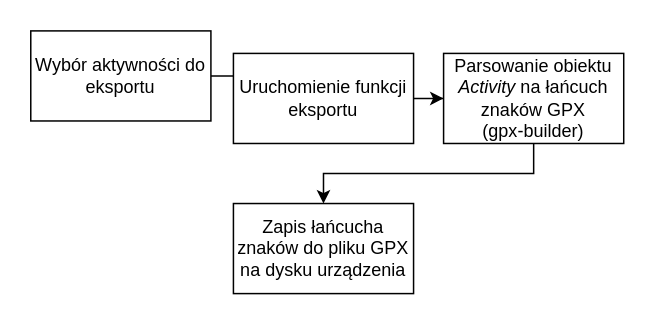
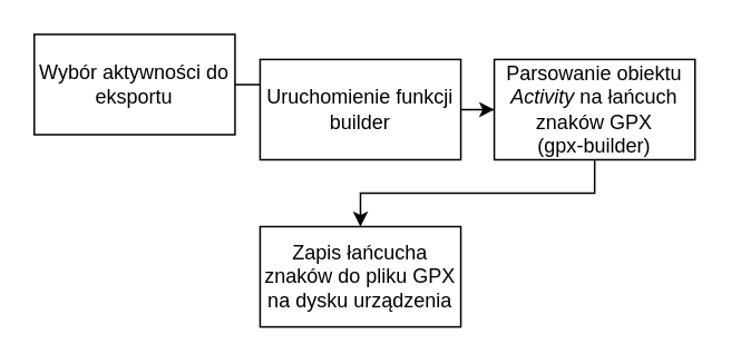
  <mxCell id="0" />
  <mxCell id="1" parent="0" />
  <mxCell id="2" style="edgeStyle=orthogonalEdgeStyle;rounded=0;orthogonalLoop=1;jettySize=auto;html=1;entryX=0;entryY=0.5;entryDx=0;entryDy=0;" edge="1" parent="1" source="3" target="5"><mxGeometry relative="1" as="geometry"><mxPoint x="175" y="165" as="targetPoint" /></mxGeometry></mxCell>
  <mxCell id="3" value="Wybór aktywności do eksportu" style="rounded=0;whiteSpace=wrap;html=1;" vertex="1" parent="1"><mxGeometry x="20" y="20" width="120" height="60" as="geometry" /></mxCell>
  <mxCell id="4" style="edgeStyle=orthogonalEdgeStyle;rounded=0;orthogonalLoop=1;jettySize=auto;html=1;" edge="1" parent="1" source="5" target="7"><mxGeometry relative="1" as="geometry" /></mxCell>
- <mxCell id="5" value="Uruchomienie funkcji eksportu" style="rounded=0;whiteSpace=wrap;html=1;" vertex="1" parent="1"><mxGeometry x="155" y="35" width="120" height="60" as="geometry" /></mxCell>
+ <mxCell id="5" value="Uruchomienie funkcji builder" style="rounded=0;whiteSpace=wrap;html=1;" vertex="1" parent="1"><mxGeometry x="155" y="35" width="120" height="60" as="geometry" /></mxCell>
  <mxCell id="6" style="edgeStyle=orthogonalEdgeStyle;rounded=0;orthogonalLoop=1;jettySize=auto;html=1;exitX=0.5;exitY=1;exitDx=0;exitDy=0;entryX=0.5;entryY=0;entryDx=0;entryDy=0;" edge="1" parent="1" source="7" target="8"><mxGeometry relative="1" as="geometry" /></mxCell>
  <mxCell id="7" value="Parsowanie obiektu &lt;i&gt;Activity&lt;/i&gt;&amp;nbsp;na łańcuch znaków GPX &lt;br&gt;(gpx-builder)" style="rounded=0;whiteSpace=wrap;html=1;" vertex="1" parent="1"><mxGeometry x="295" y="35" width="120" height="60" as="geometry" /></mxCell>
  <mxCell id="8" value="Zapis łańcucha znaków do pliku GPX&lt;br&gt;na dysku urządzenia" style="rounded=0;whiteSpace=wrap;html=1;" vertex="1" parent="1"><mxGeometry x="155" y="135" width="120" height="60" as="geometry" /></mxCell>
